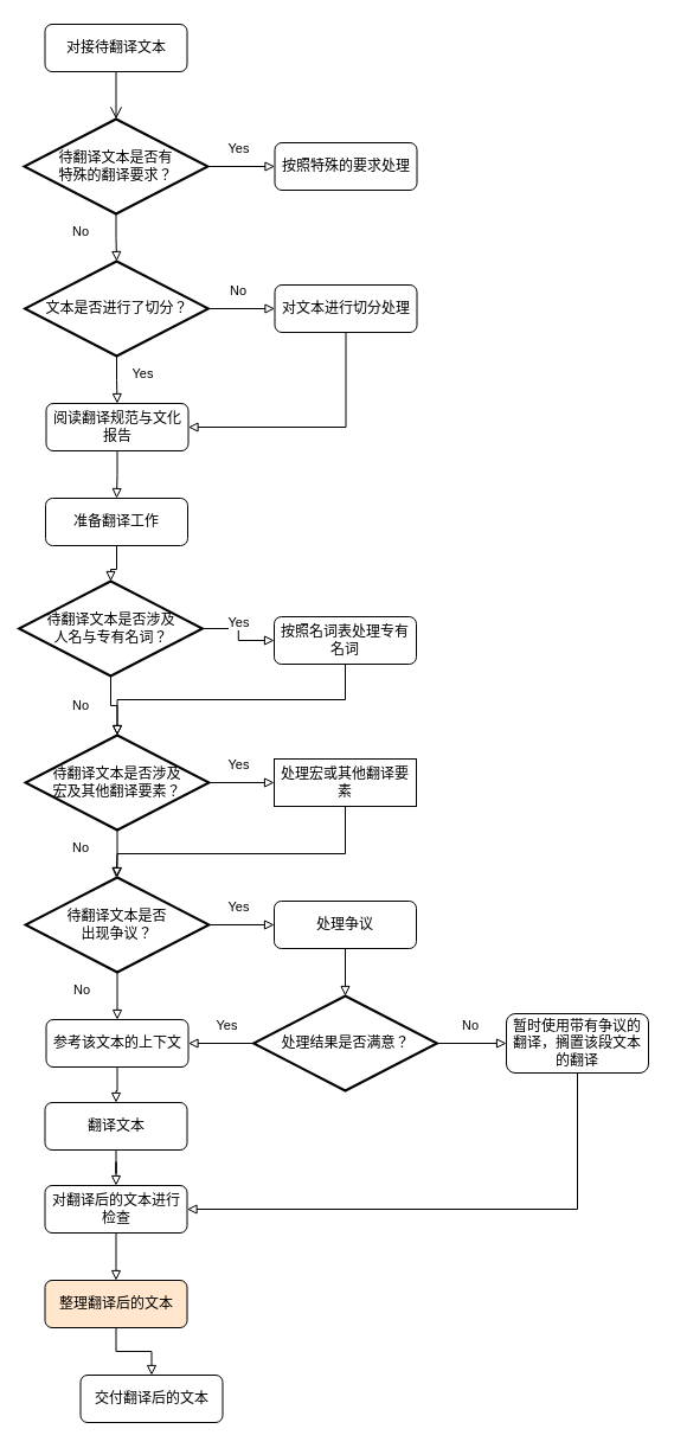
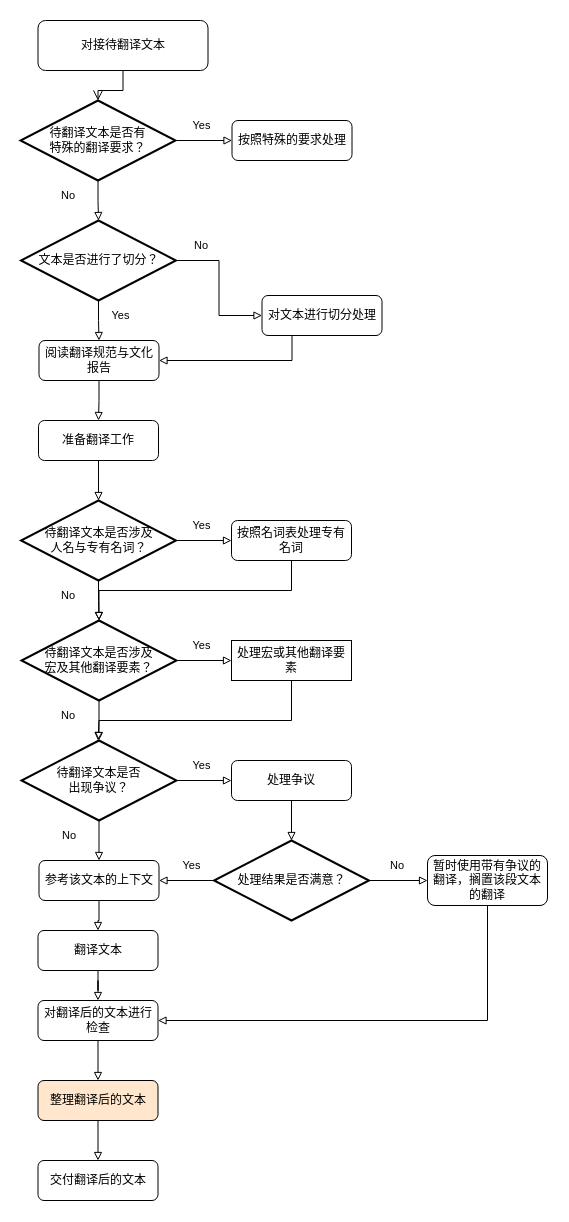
  <mxCell id="0" />
  <mxCell id="1" parent="0" />
  <mxCell id="2" value="" style="rounded=0;html=1;jettySize=auto;orthogonalLoop=1;fontSize=11;endArrow=open;endFill=0;endSize=8;strokeWidth=1;shadow=0;labelBackgroundColor=none;edgeStyle=orthogonalEdgeStyle;entryX=0.5;entryY=0;entryDx=0;entryDy=0;entryPerimeter=0;" parent="1" source="3" target="5" edge="1"><mxGeometry relative="1" as="geometry"><mxPoint x="97.5" y="110" as="targetPoint" /></mxGeometry></mxCell>
- <mxCell id="3" value="对接待翻译文本" style="rounded=1;whiteSpace=wrap;html=1;fontSize=12;glass=0;strokeWidth=1;shadow=0;" parent="1" vertex="1"><mxGeometry x="37.5" y="20" width="120" height="40" as="geometry" /></mxCell>
+ <mxCell id="3" value="对接待翻译文本" style="rounded=1;whiteSpace=wrap;html=1;fontSize=12;glass=0;strokeWidth=1;shadow=0;" parent="1" vertex="1"><mxGeometry x="37.5" y="20" width="170" height="50" as="geometry" /></mxCell>
  <mxCell id="4" style="edgeStyle=orthogonalEdgeStyle;rounded=0;orthogonalLoop=1;jettySize=auto;html=1;entryX=0;entryY=0.5;entryDx=0;entryDy=0;strokeColor=default;align=center;verticalAlign=middle;fontFamily=Helvetica;fontSize=11;fontColor=default;labelBackgroundColor=default;endArrow=block;endFill=0;" edge="1" parent="1" source="5" target="6"><mxGeometry relative="1" as="geometry" /></mxCell>
  <mxCell id="5" value="&lt;div&gt;待翻译文本是否有&lt;/div&gt;&lt;div&gt;特殊的翻译要求？&lt;/div&gt;" style="strokeWidth=2;html=1;shape=mxgraph.flowchart.decision;whiteSpace=wrap;" vertex="1" parent="1"><mxGeometry x="20" y="100" width="155" height="80" as="geometry" /></mxCell>
  <mxCell id="6" value="按照特殊的要求处理" style="rounded=1;whiteSpace=wrap;html=1;fontSize=12;glass=0;strokeWidth=1;shadow=0;" vertex="1" parent="1"><mxGeometry x="231.5" y="120" width="120" height="40" as="geometry" /></mxCell>
  <mxCell id="7" style="edgeStyle=orthogonalEdgeStyle;rounded=0;orthogonalLoop=1;jettySize=auto;html=1;entryX=0;entryY=0.5;entryDx=0;entryDy=0;strokeColor=default;align=center;verticalAlign=middle;fontFamily=Helvetica;fontSize=11;fontColor=default;labelBackgroundColor=default;endArrow=block;endFill=0;" edge="1" parent="1" source="9" target="11"><mxGeometry relative="1" as="geometry" /></mxCell>
  <mxCell id="8" style="edgeStyle=orthogonalEdgeStyle;rounded=0;orthogonalLoop=1;jettySize=auto;html=1;entryX=0.5;entryY=0;entryDx=0;entryDy=0;strokeColor=default;align=center;verticalAlign=middle;fontFamily=Helvetica;fontSize=11;fontColor=default;labelBackgroundColor=default;endArrow=block;endFill=0;" edge="1" parent="1" source="9" target="37"><mxGeometry relative="1" as="geometry" /></mxCell>
  <mxCell id="9" value="文本是否进行了切分？" style="strokeWidth=2;html=1;shape=mxgraph.flowchart.decision;whiteSpace=wrap;" vertex="1" parent="1"><mxGeometry x="20.5" y="220" width="155" height="80" as="geometry" /></mxCell>
  <mxCell id="10" style="edgeStyle=orthogonalEdgeStyle;rounded=0;orthogonalLoop=1;jettySize=auto;html=1;entryX=1;entryY=0.5;entryDx=0;entryDy=0;strokeColor=default;align=center;verticalAlign=middle;fontFamily=Helvetica;fontSize=11;fontColor=default;labelBackgroundColor=default;endArrow=block;endFill=0;" edge="1" parent="1" source="11" target="37"><mxGeometry relative="1" as="geometry"><Array as="points"><mxPoint x="291.5" y="360" /></Array></mxGeometry></mxCell>
- <mxCell id="11" value="对文本进行切分处理" style="rounded=1;whiteSpace=wrap;html=1;fontSize=12;glass=0;strokeWidth=1;shadow=0;" vertex="1" parent="1"><mxGeometry x="231.5" y="240" width="120" height="40" as="geometry" /></mxCell>
+ <mxCell id="11" value="对文本进行切分处理" style="rounded=1;whiteSpace=wrap;html=1;fontSize=12;glass=0;strokeWidth=1;shadow=0;" vertex="1" parent="1"><mxGeometry x="261.5" y="295" width="120" height="40" as="geometry" /></mxCell>
  <mxCell id="12" style="edgeStyle=orthogonalEdgeStyle;rounded=0;orthogonalLoop=1;jettySize=auto;html=1;strokeColor=default;align=center;verticalAlign=middle;fontFamily=Helvetica;fontSize=11;fontColor=default;labelBackgroundColor=default;endArrow=block;endFill=0;" edge="1" parent="1" source="14" target="29"><mxGeometry relative="1" as="geometry" /></mxCell>
  <mxCell id="13" style="edgeStyle=orthogonalEdgeStyle;rounded=0;orthogonalLoop=1;jettySize=auto;html=1;strokeColor=default;align=center;verticalAlign=middle;fontFamily=Helvetica;fontSize=11;fontColor=default;labelBackgroundColor=default;endArrow=block;endFill=0;" edge="1" parent="1" source="14" target="18"><mxGeometry relative="1" as="geometry" /></mxCell>
- <mxCell id="14" value="&lt;div&gt;待翻译文本是否涉及&lt;/div&gt;&lt;div&gt;人名与专有名词？&lt;br&gt;&lt;/div&gt;" style="strokeWidth=2;html=1;shape=mxgraph.flowchart.decision;whiteSpace=wrap;" vertex="1" parent="1"><mxGeometry x="15.5" y="490" width="155" height="80" as="geometry" /></mxCell>
+ <mxCell id="14" value="&lt;div&gt;待翻译文本是否涉及&lt;/div&gt;&lt;div&gt;人名与专有名词？&lt;br&gt;&lt;/div&gt;" style="strokeWidth=2;html=1;shape=mxgraph.flowchart.decision;whiteSpace=wrap;" vertex="1" parent="1"><mxGeometry x="20.5" y="500" width="155" height="80" as="geometry" /></mxCell>
  <mxCell id="15" style="edgeStyle=orthogonalEdgeStyle;rounded=0;orthogonalLoop=1;jettySize=auto;html=1;strokeColor=default;align=center;verticalAlign=middle;fontFamily=Helvetica;fontSize=11;fontColor=default;labelBackgroundColor=default;endArrow=block;endFill=0;" edge="1" parent="1" source="16" target="14"><mxGeometry relative="1" as="geometry" /></mxCell>
  <mxCell id="16" value="准备翻译工作" style="rounded=1;whiteSpace=wrap;html=1;fontSize=12;glass=0;strokeWidth=1;shadow=0;" vertex="1" parent="1"><mxGeometry x="38" y="420" width="120" height="40" as="geometry" /></mxCell>
  <mxCell id="17" style="edgeStyle=orthogonalEdgeStyle;rounded=0;orthogonalLoop=1;jettySize=auto;html=1;entryX=0;entryY=0.5;entryDx=0;entryDy=0;strokeColor=default;align=center;verticalAlign=middle;fontFamily=Helvetica;fontSize=11;fontColor=default;labelBackgroundColor=default;endArrow=block;endFill=0;" edge="1" parent="1" source="18" target="31"><mxGeometry relative="1" as="geometry" /></mxCell>
  <mxCell id="18" value="&lt;div&gt;待翻译文本是否涉及&lt;/div&gt;&lt;div&gt;宏及其他翻译要素？&lt;br&gt;&lt;/div&gt;" style="strokeWidth=2;html=1;shape=mxgraph.flowchart.decision;whiteSpace=wrap;" vertex="1" parent="1"><mxGeometry x="21" y="620" width="155" height="80" as="geometry" /></mxCell>
  <mxCell id="19" style="edgeStyle=orthogonalEdgeStyle;rounded=0;orthogonalLoop=1;jettySize=auto;html=1;entryX=0.5;entryY=0;entryDx=0;entryDy=0;strokeColor=default;align=center;verticalAlign=middle;fontFamily=Helvetica;fontSize=11;fontColor=default;labelBackgroundColor=default;endArrow=block;endFill=0;" edge="1" parent="1" source="21" target="33"><mxGeometry relative="1" as="geometry" /></mxCell>
  <mxCell id="20" style="edgeStyle=orthogonalEdgeStyle;rounded=0;orthogonalLoop=1;jettySize=auto;html=1;entryX=0;entryY=0.5;entryDx=0;entryDy=0;strokeColor=default;align=center;verticalAlign=middle;fontFamily=Helvetica;fontSize=11;fontColor=default;labelBackgroundColor=default;endArrow=block;endFill=0;" edge="1" parent="1" source="21" target="26"><mxGeometry relative="1" as="geometry" /></mxCell>
  <mxCell id="21" value="&lt;div&gt;待翻译文本是否&lt;/div&gt;&lt;div&gt;出现争议？&lt;br&gt;&lt;/div&gt;" style="strokeWidth=2;html=1;shape=mxgraph.flowchart.decision;whiteSpace=wrap;" vertex="1" parent="1"><mxGeometry x="21" y="740" width="155" height="80" as="geometry" /></mxCell>
  <mxCell id="22" style="edgeStyle=orthogonalEdgeStyle;rounded=0;orthogonalLoop=1;jettySize=auto;html=1;entryX=1;entryY=0.5;entryDx=0;entryDy=0;strokeColor=default;align=center;verticalAlign=middle;fontFamily=Helvetica;fontSize=11;fontColor=default;labelBackgroundColor=default;endArrow=block;endFill=0;" edge="1" parent="1" source="24" target="33"><mxGeometry relative="1" as="geometry" /></mxCell>
  <mxCell id="23" style="edgeStyle=orthogonalEdgeStyle;rounded=0;orthogonalLoop=1;jettySize=auto;html=1;entryX=0;entryY=0.5;entryDx=0;entryDy=0;strokeColor=default;align=center;verticalAlign=middle;fontFamily=Helvetica;fontSize=11;fontColor=default;labelBackgroundColor=default;endArrow=block;endFill=0;" edge="1" parent="1" source="24" target="28"><mxGeometry relative="1" as="geometry" /></mxCell>
  <mxCell id="24" value="处理结果是否满意？" style="strokeWidth=2;html=1;shape=mxgraph.flowchart.decision;whiteSpace=wrap;" vertex="1" parent="1"><mxGeometry x="213.5" y="840" width="155" height="80" as="geometry" /></mxCell>
  <mxCell id="25" style="edgeStyle=orthogonalEdgeStyle;rounded=0;orthogonalLoop=1;jettySize=auto;html=1;strokeColor=default;align=center;verticalAlign=middle;fontFamily=Helvetica;fontSize=11;fontColor=default;labelBackgroundColor=default;endArrow=block;endFill=0;" edge="1" parent="1" source="26" target="24"><mxGeometry relative="1" as="geometry" /></mxCell>
  <mxCell id="26" value="处理争议" style="rounded=1;whiteSpace=wrap;html=1;fontSize=12;glass=0;strokeWidth=1;shadow=0;" vertex="1" parent="1"><mxGeometry x="231" y="760" width="120" height="40" as="geometry" /></mxCell>
  <mxCell id="27" style="edgeStyle=orthogonalEdgeStyle;rounded=0;orthogonalLoop=1;jettySize=auto;html=1;entryX=1;entryY=0.5;entryDx=0;entryDy=0;strokeColor=default;align=center;verticalAlign=middle;fontFamily=Helvetica;fontSize=11;fontColor=default;labelBackgroundColor=default;endArrow=block;endFill=0;" edge="1" parent="1" source="28" target="35"><mxGeometry relative="1" as="geometry"><Array as="points"><mxPoint x="487" y="1020" /></Array></mxGeometry></mxCell>
  <mxCell id="28" value="暂时使用带有争议的翻译，搁置该段文本的翻译" style="rounded=1;whiteSpace=wrap;html=1;fontSize=12;glass=0;strokeWidth=1;shadow=0;" vertex="1" parent="1"><mxGeometry x="427" y="855" width="120" height="50" as="geometry" /></mxCell>
  <mxCell id="29" value="按照名词表处理专有名词" style="rounded=1;whiteSpace=wrap;html=1;fontSize=12;glass=0;strokeWidth=1;shadow=0;" vertex="1" parent="1"><mxGeometry x="231" y="520" width="120" height="40" as="geometry" /></mxCell>
  <mxCell id="30" style="edgeStyle=orthogonalEdgeStyle;rounded=0;orthogonalLoop=1;jettySize=auto;html=1;strokeColor=default;align=center;verticalAlign=middle;fontFamily=Helvetica;fontSize=11;fontColor=default;labelBackgroundColor=default;endArrow=block;endFill=0;" edge="1" parent="1" source="31"><mxGeometry relative="1" as="geometry"><mxPoint x="97.5" y="740" as="targetPoint" /><Array as="points"><mxPoint x="291.5" y="720" /><mxPoint x="98.5" y="720" /><mxPoint x="98.5" y="740" /></Array></mxGeometry></mxCell>
  <mxCell id="31" value="处理宏或其他翻译要素" style="whiteSpace=wrap;html=1;fontSize=12;glass=0;strokeWidth=1;shadow=0;rounded=0;" vertex="1" parent="1"><mxGeometry x="231" y="640" width="120" height="40" as="geometry" /></mxCell>
  <mxCell id="32" style="edgeStyle=orthogonalEdgeStyle;rounded=0;orthogonalLoop=1;jettySize=auto;html=1;entryX=0.5;entryY=0;entryDx=0;entryDy=0;strokeColor=default;align=center;verticalAlign=middle;fontFamily=Helvetica;fontSize=11;fontColor=default;labelBackgroundColor=default;endArrow=block;endFill=0;" edge="1" parent="1" source="33" target="45"><mxGeometry relative="1" as="geometry" /></mxCell>
  <mxCell id="33" value="参考该文本的上下文" style="rounded=1;whiteSpace=wrap;html=1;fontSize=12;glass=0;strokeWidth=1;shadow=0;" vertex="1" parent="1"><mxGeometry x="38.5" y="860" width="120" height="40" as="geometry" /></mxCell>
  <mxCell id="34" style="edgeStyle=orthogonalEdgeStyle;rounded=0;orthogonalLoop=1;jettySize=auto;html=1;entryX=0.5;entryY=0;entryDx=0;entryDy=0;strokeColor=default;align=center;verticalAlign=middle;fontFamily=Helvetica;fontSize=11;fontColor=default;labelBackgroundColor=default;endArrow=block;endFill=0;" edge="1" parent="1" source="35" target="40"><mxGeometry relative="1" as="geometry" /></mxCell>
  <mxCell id="35" value="对翻译后的文本进行检查" style="rounded=1;whiteSpace=wrap;html=1;fontSize=12;glass=0;strokeWidth=1;shadow=0;" vertex="1" parent="1"><mxGeometry x="37.5" y="1000" width="120" height="40" as="geometry" /></mxCell>
  <mxCell id="36" style="edgeStyle=orthogonalEdgeStyle;rounded=0;orthogonalLoop=1;jettySize=auto;html=1;strokeColor=default;align=center;verticalAlign=middle;fontFamily=Helvetica;fontSize=11;fontColor=default;labelBackgroundColor=default;endArrow=block;endFill=0;" edge="1" parent="1" source="37" target="16"><mxGeometry relative="1" as="geometry" /></mxCell>
  <mxCell id="37" value="阅读翻译规范与文化报告" style="rounded=1;whiteSpace=wrap;html=1;fontSize=12;glass=0;strokeWidth=1;shadow=0;" vertex="1" parent="1"><mxGeometry x="38.5" y="340" width="120" height="40" as="geometry" /></mxCell>
- <mxCell id="38" value="交付翻译后的文本" style="rounded=1;whiteSpace=wrap;html=1;fontSize=12;glass=0;strokeWidth=1;shadow=0;" vertex="1" parent="1"><mxGeometry x="67.5" y="1160" width="120" height="40" as="geometry" /></mxCell>
+ <mxCell id="38" value="交付翻译后的文本" style="rounded=1;whiteSpace=wrap;html=1;fontSize=12;glass=0;strokeWidth=1;shadow=0;" vertex="1" parent="1"><mxGeometry x="37.5" y="1160" width="120" height="40" as="geometry" /></mxCell>
  <mxCell id="39" style="edgeStyle=orthogonalEdgeStyle;rounded=0;orthogonalLoop=1;jettySize=auto;html=1;entryX=0.5;entryY=0;entryDx=0;entryDy=0;endArrow=block;endFill=0;" edge="1" parent="1" source="40" target="38"><mxGeometry relative="1" as="geometry" /></mxCell>
  <mxCell id="40" value="整理翻译后的文本" style="rounded=1;whiteSpace=wrap;html=1;fontSize=12;glass=0;strokeWidth=1;shadow=0;fillColor=#ffe6cc;" vertex="1" parent="1"><mxGeometry x="37.5" y="1080" width="120" height="40" as="geometry" /></mxCell>
  <mxCell id="41" style="edgeStyle=orthogonalEdgeStyle;rounded=0;orthogonalLoop=1;jettySize=auto;html=1;entryX=0.5;entryY=0;entryDx=0;entryDy=0;entryPerimeter=0;strokeColor=default;align=center;verticalAlign=middle;fontFamily=Helvetica;fontSize=11;fontColor=default;labelBackgroundColor=default;endArrow=block;endFill=0;" edge="1" parent="1" source="5" target="9"><mxGeometry relative="1" as="geometry" /></mxCell>
  <mxCell id="42" style="edgeStyle=orthogonalEdgeStyle;rounded=0;orthogonalLoop=1;jettySize=auto;html=1;entryX=0.5;entryY=0;entryDx=0;entryDy=0;entryPerimeter=0;strokeColor=default;align=center;verticalAlign=middle;fontFamily=Helvetica;fontSize=11;fontColor=default;labelBackgroundColor=default;endArrow=block;endFill=0;" edge="1" parent="1" source="29" target="18"><mxGeometry relative="1" as="geometry"><Array as="points"><mxPoint x="291.5" y="590" /><mxPoint x="98.5" y="590" /></Array></mxGeometry></mxCell>
  <mxCell id="43" style="edgeStyle=orthogonalEdgeStyle;rounded=0;orthogonalLoop=1;jettySize=auto;html=1;entryX=0.5;entryY=0;entryDx=0;entryDy=0;entryPerimeter=0;strokeColor=default;align=center;verticalAlign=middle;fontFamily=Helvetica;fontSize=11;fontColor=default;labelBackgroundColor=default;endArrow=block;endFill=0;" edge="1" parent="1" source="18" target="21"><mxGeometry relative="1" as="geometry" /></mxCell>
  <mxCell id="44" style="edgeStyle=orthogonalEdgeStyle;rounded=0;orthogonalLoop=1;jettySize=auto;html=1;strokeColor=default;align=center;verticalAlign=middle;fontFamily=Helvetica;fontSize=11;fontColor=default;labelBackgroundColor=default;endArrow=block;endFill=0;" edge="1" parent="1" source="45" target="35"><mxGeometry relative="1" as="geometry" /></mxCell>
  <mxCell id="45" value="翻译文本" style="rounded=1;whiteSpace=wrap;html=1;fontSize=12;glass=0;strokeWidth=1;shadow=0;" vertex="1" parent="1"><mxGeometry x="37.5" y="930" width="120" height="40" as="geometry" /></mxCell>
  <mxCell id="46" value="No" style="text;html=1;align=center;verticalAlign=middle;whiteSpace=wrap;rounded=0;fontFamily=Helvetica;fontSize=11;fontColor=default;labelBackgroundColor=default;" vertex="1" parent="1"><mxGeometry x="171" y="230" width="60" height="30" as="geometry" /></mxCell>
  <mxCell id="47" value="Yes" style="text;html=1;align=center;verticalAlign=middle;resizable=0;points=[];autosize=1;strokeColor=none;fillColor=none;fontFamily=Helvetica;fontSize=11;fontColor=default;labelBackgroundColor=default;" vertex="1" parent="1"><mxGeometry x="100" y="300" width="40" height="30" as="geometry" /></mxCell>
  <mxCell id="48" value="Yes" style="text;html=1;align=center;verticalAlign=middle;resizable=0;points=[];autosize=1;strokeColor=none;fillColor=none;fontFamily=Helvetica;fontSize=11;fontColor=default;labelBackgroundColor=default;" vertex="1" parent="1"><mxGeometry x="181" y="510" width="40" height="30" as="geometry" /></mxCell>
  <mxCell id="49" value="No" style="text;html=1;align=center;verticalAlign=middle;whiteSpace=wrap;rounded=0;fontFamily=Helvetica;fontSize=11;fontColor=default;labelBackgroundColor=default;" vertex="1" parent="1"><mxGeometry x="37.5" y="580" width="60" height="30" as="geometry" /></mxCell>
  <mxCell id="50" value="Yes" style="text;html=1;align=center;verticalAlign=middle;resizable=0;points=[];autosize=1;strokeColor=none;fillColor=none;fontFamily=Helvetica;fontSize=11;fontColor=default;labelBackgroundColor=default;" vertex="1" parent="1"><mxGeometry x="181" y="630" width="40" height="30" as="geometry" /></mxCell>
  <mxCell id="51" value="No" style="text;html=1;align=center;verticalAlign=middle;whiteSpace=wrap;rounded=0;fontFamily=Helvetica;fontSize=11;fontColor=default;labelBackgroundColor=default;" vertex="1" parent="1"><mxGeometry x="37.5" y="700" width="60" height="30" as="geometry" /></mxCell>
  <mxCell id="52" value="Yes" style="text;html=1;align=center;verticalAlign=middle;resizable=0;points=[];autosize=1;strokeColor=none;fillColor=none;fontFamily=Helvetica;fontSize=11;fontColor=default;labelBackgroundColor=default;" vertex="1" parent="1"><mxGeometry x="181" y="110" width="40" height="30" as="geometry" /></mxCell>
  <mxCell id="53" value="No" style="text;html=1;align=center;verticalAlign=middle;whiteSpace=wrap;rounded=0;fontFamily=Helvetica;fontSize=11;fontColor=default;labelBackgroundColor=default;" vertex="1" parent="1"><mxGeometry x="37.5" y="180" width="60" height="30" as="geometry" /></mxCell>
  <mxCell id="54" value="Yes" style="text;html=1;align=center;verticalAlign=middle;resizable=0;points=[];autosize=1;strokeColor=none;fillColor=none;fontFamily=Helvetica;fontSize=11;fontColor=default;labelBackgroundColor=default;" vertex="1" parent="1"><mxGeometry x="181" y="750" width="40" height="30" as="geometry" /></mxCell>
  <mxCell id="55" value="Yes" style="text;html=1;align=center;verticalAlign=middle;resizable=0;points=[];autosize=1;strokeColor=none;fillColor=none;fontFamily=Helvetica;fontSize=11;fontColor=default;labelBackgroundColor=default;" vertex="1" parent="1"><mxGeometry x="171" y="850" width="40" height="30" as="geometry" /></mxCell>
  <mxCell id="56" value="No" style="text;html=1;align=center;verticalAlign=middle;whiteSpace=wrap;rounded=0;fontFamily=Helvetica;fontSize=11;fontColor=default;labelBackgroundColor=default;" vertex="1" parent="1"><mxGeometry x="367" y="850" width="60" height="30" as="geometry" /></mxCell>
  <mxCell id="57" value="No" style="text;html=1;align=center;verticalAlign=middle;whiteSpace=wrap;rounded=0;fontFamily=Helvetica;fontSize=11;fontColor=default;labelBackgroundColor=default;" vertex="1" parent="1"><mxGeometry x="38.5" y="820" width="60" height="30" as="geometry" /></mxCell>
